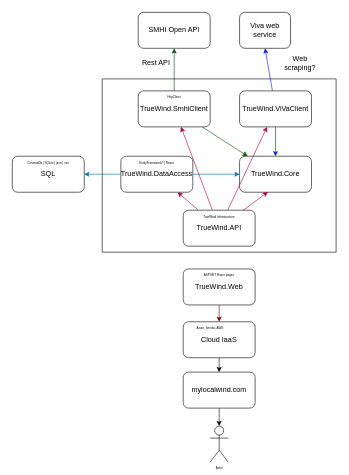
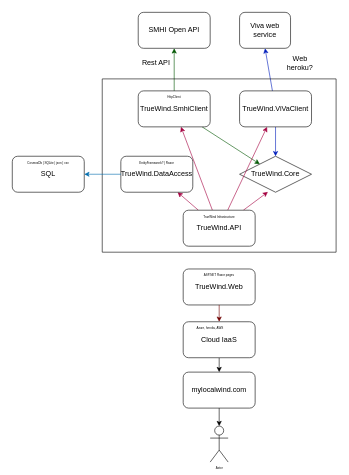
  <mxCell id="0" />
  <mxCell id="1" parent="0" />
  <mxCell id="2" value="SMHI Open API" style="rounded=1;whiteSpace=wrap;html=1;" vertex="1" parent="1"><mxGeometry x="230" y="20" width="120" height="60" as="geometry" /></mxCell>
  <mxCell id="3" style="edgeStyle=none;html=1;entryX=0.5;entryY=1;entryDx=0;entryDy=0;fillColor=#008a00;strokeColor=#005700;" edge="1" parent="1" source="23" target="2"><mxGeometry relative="1" as="geometry" /></mxCell>
  <mxCell id="4" style="edgeStyle=none;html=1;entryX=0.5;entryY=1;entryDx=0;entryDy=0;fillColor=#0050ef;strokeColor=#001DBC;" edge="1" parent="1" source="13" target="5"><mxGeometry relative="1" as="geometry" /></mxCell>
  <mxCell id="5" value="Viva web service" style="rounded=1;whiteSpace=wrap;html=1;" vertex="1" parent="1"><mxGeometry x="399" y="20" width="85" height="60" as="geometry" /></mxCell>
  <mxCell id="6" value="Rest API" style="text;html=1;strokeColor=none;fillColor=none;align=center;verticalAlign=middle;whiteSpace=wrap;rounded=0;" vertex="1" parent="1"><mxGeometry x="230" y="90" width="60" height="30" as="geometry" /></mxCell>
- <mxCell id="7" value="Web scraping?" style="text;html=1;strokeColor=none;fillColor=none;align=center;verticalAlign=middle;whiteSpace=wrap;rounded=0;" vertex="1" parent="1"><mxGeometry x="470" y="90" width="60" height="30" as="geometry" /></mxCell>
+ <mxCell id="7" value="Web heroku?" style="text;html=1;strokeColor=none;fillColor=none;align=center;verticalAlign=middle;whiteSpace=wrap;rounded=0;" vertex="1" parent="1"><mxGeometry x="470" y="90" width="60" height="30" as="geometry" /></mxCell>
  <mxCell id="8" value="" style="swimlane;startSize=0;" vertex="1" parent="1"><mxGeometry x="170" y="131" width="390" height="289" as="geometry"><mxRectangle x="241" y="141" width="50" height="40" as="alternateBounds" /></mxGeometry></mxCell>
  <mxCell id="9" style="edgeStyle=none;html=1;fillColor=#008a00;strokeColor=#005700;" edge="1" parent="8" source="23" target="11"><mxGeometry relative="1" as="geometry" /></mxCell>
- <mxCell id="10" style="edgeStyle=none;html=1;fillColor=#1ba1e2;strokeColor=#006EAF;" edge="1" parent="8" source="27" target="11"><mxGeometry relative="1" as="geometry" /></mxCell>
- <mxCell id="11" value="TrueWind.Core" style="rounded=1;whiteSpace=wrap;html=1;" vertex="1" parent="8"><mxGeometry x="229" y="129" width="120" height="60" as="geometry" /></mxCell>
+ <mxCell id="11" value="TrueWind.Core" style="rhombus;whiteSpace=wrap;html=1;" vertex="1" parent="8"><mxGeometry x="229" y="129" width="120" height="60" as="geometry" /></mxCell>
  <mxCell id="12" style="edgeStyle=none;html=1;fillColor=#0050ef;strokeColor=#001DBC;" edge="1" parent="8" source="13" target="11"><mxGeometry relative="1" as="geometry" /></mxCell>
  <mxCell id="13" value="TrueWind.ViVaClient" style="rounded=1;whiteSpace=wrap;html=1;" vertex="1" parent="8"><mxGeometry x="229" y="20" width="120" height="60" as="geometry" /></mxCell>
  <mxCell id="14" style="edgeStyle=none;html=1;fillColor=#d80073;strokeColor=#A50040;" edge="1" parent="8" source="18" target="27"><mxGeometry relative="1" as="geometry" /></mxCell>
  <mxCell id="15" style="edgeStyle=none;html=1;fillColor=#d80073;strokeColor=#A50040;" edge="1" parent="8" source="18" target="23"><mxGeometry relative="1" as="geometry" /></mxCell>
  <mxCell id="16" style="edgeStyle=none;html=1;fillColor=#d80073;strokeColor=#A50040;" edge="1" parent="8" source="18" target="13"><mxGeometry relative="1" as="geometry" /></mxCell>
  <mxCell id="17" style="edgeStyle=none;html=1;entryX=0.394;entryY=0.992;entryDx=0;entryDy=0;entryPerimeter=0;fillColor=#d80073;strokeColor=#A50040;" edge="1" parent="8" source="18" target="11"><mxGeometry relative="1" as="geometry" /></mxCell>
  <mxCell id="18" value="TrueWind.API" style="rounded=1;whiteSpace=wrap;html=1;" vertex="1" parent="8"><mxGeometry x="135" y="219" width="120" height="60" as="geometry" /></mxCell>
  <mxCell id="19" value="" style="group" vertex="1" connectable="0" parent="8"><mxGeometry x="135" y="317" width="120" height="60" as="geometry" /></mxCell>
  <mxCell id="20" value="TrueWind.Web" style="rounded=1;whiteSpace=wrap;html=1;" vertex="1" parent="19"><mxGeometry width="120" height="60" as="geometry" /></mxCell>
  <mxCell id="21" value="ASP.NET Razor pages" style="text;html=1;strokeColor=none;fillColor=none;align=center;verticalAlign=middle;whiteSpace=wrap;rounded=0;fontSize=5;" vertex="1" parent="19"><mxGeometry x="30" width="60" height="19" as="geometry" /></mxCell>
  <mxCell id="22" value="" style="group" vertex="1" connectable="0" parent="8"><mxGeometry x="60" y="20" width="120" height="60" as="geometry" /></mxCell>
  <mxCell id="23" value="TrueWind.SmhiClient" style="rounded=1;whiteSpace=wrap;html=1;" vertex="1" parent="22"><mxGeometry width="120" height="60" as="geometry" /></mxCell>
  <mxCell id="24" value="HttpClient" style="text;html=1;strokeColor=none;fillColor=none;align=center;verticalAlign=middle;whiteSpace=wrap;rounded=0;fontSize=5;" vertex="1" parent="22"><mxGeometry x="30" width="60" height="19" as="geometry" /></mxCell>
  <mxCell id="25" value="TrueWind Infrastructure" style="text;html=1;strokeColor=none;fillColor=none;align=center;verticalAlign=middle;whiteSpace=wrap;rounded=0;fontSize=5;" vertex="1" parent="8"><mxGeometry x="165" y="219" width="60" height="19" as="geometry" /></mxCell>
  <mxCell id="26" value="" style="group" vertex="1" connectable="0" parent="8"><mxGeometry x="31" y="129" width="120" height="60" as="geometry" /></mxCell>
  <mxCell id="27" value="TrueWind.DataAccess" style="rounded=1;whiteSpace=wrap;html=1;" vertex="1" parent="26"><mxGeometry width="120" height="60" as="geometry" /></mxCell>
  <mxCell id="28" value="EntityFramework? | Razor" style="text;html=1;strokeColor=none;fillColor=none;align=center;verticalAlign=middle;whiteSpace=wrap;rounded=0;fontSize=5;" vertex="1" parent="26"><mxGeometry x="30" width="60" height="19" as="geometry" /></mxCell>
  <mxCell id="29" style="edgeStyle=none;html=1;entryX=1;entryY=0.5;entryDx=0;entryDy=0;fillColor=#1ba1e2;strokeColor=#006EAF;" edge="1" parent="1" source="27" target="31"><mxGeometry relative="1" as="geometry" /></mxCell>
  <mxCell id="30" value="" style="group" vertex="1" connectable="0" parent="1"><mxGeometry x="20" y="260" width="120" height="60" as="geometry" /></mxCell>
  <mxCell id="31" value="SQL" style="rounded=1;whiteSpace=wrap;html=1;" vertex="1" parent="30"><mxGeometry width="120" height="60" as="geometry" /></mxCell>
  <mxCell id="32" value="CosmosDb | SQLite | json | csv" style="text;html=1;strokeColor=none;fillColor=none;align=center;verticalAlign=middle;whiteSpace=wrap;rounded=0;fontSize=5;" vertex="1" parent="30"><mxGeometry x="20" width="80" height="19" as="geometry" /></mxCell>
  <mxCell id="33" style="edgeStyle=none;html=1;entryX=0.5;entryY=0;entryDx=0;entryDy=0;fontSize=5;exitX=0.5;exitY=1;exitDx=0;exitDy=0;" edge="1" parent="1" source="34" target="37"><mxGeometry relative="1" as="geometry"><mxPoint x="360" y="596" as="sourcePoint" /></mxGeometry></mxCell>
  <mxCell id="34" value="Cloud IaaS" style="rounded=1;whiteSpace=wrap;html=1;" vertex="1" parent="1"><mxGeometry x="305" y="536" width="120" height="60" as="geometry" /></mxCell>
  <mxCell id="35" style="edgeStyle=none;html=1;entryX=0.5;entryY=0;entryDx=0;entryDy=0;fontSize=5;fillColor=#a20025;strokeColor=#6F0000;" edge="1" parent="1" source="20" target="34"><mxGeometry relative="1" as="geometry" /></mxCell>
  <mxCell id="36" style="edgeStyle=none;html=1;fontSize=5;" edge="1" parent="1" source="37"><mxGeometry relative="1" as="geometry"><mxPoint x="365" y="710" as="targetPoint" /></mxGeometry></mxCell>
  <mxCell id="37" value="mylocalwind.com" style="rounded=1;whiteSpace=wrap;html=1;" vertex="1" parent="1"><mxGeometry x="305" y="620" width="120" height="60" as="geometry" /></mxCell>
  <mxCell id="38" value="Actor" style="shape=umlActor;verticalLabelPosition=bottom;verticalAlign=top;html=1;outlineConnect=0;fontSize=5;" vertex="1" parent="1"><mxGeometry x="350" y="710" width="30" height="60" as="geometry" /></mxCell>
  <mxCell id="39" value="Azure, heroku, AWS" style="text;html=1;strokeColor=none;fillColor=none;align=center;verticalAlign=middle;whiteSpace=wrap;rounded=0;fontSize=5;" vertex="1" parent="1"><mxGeometry x="320" y="536" width="60" height="19" as="geometry" /></mxCell>
